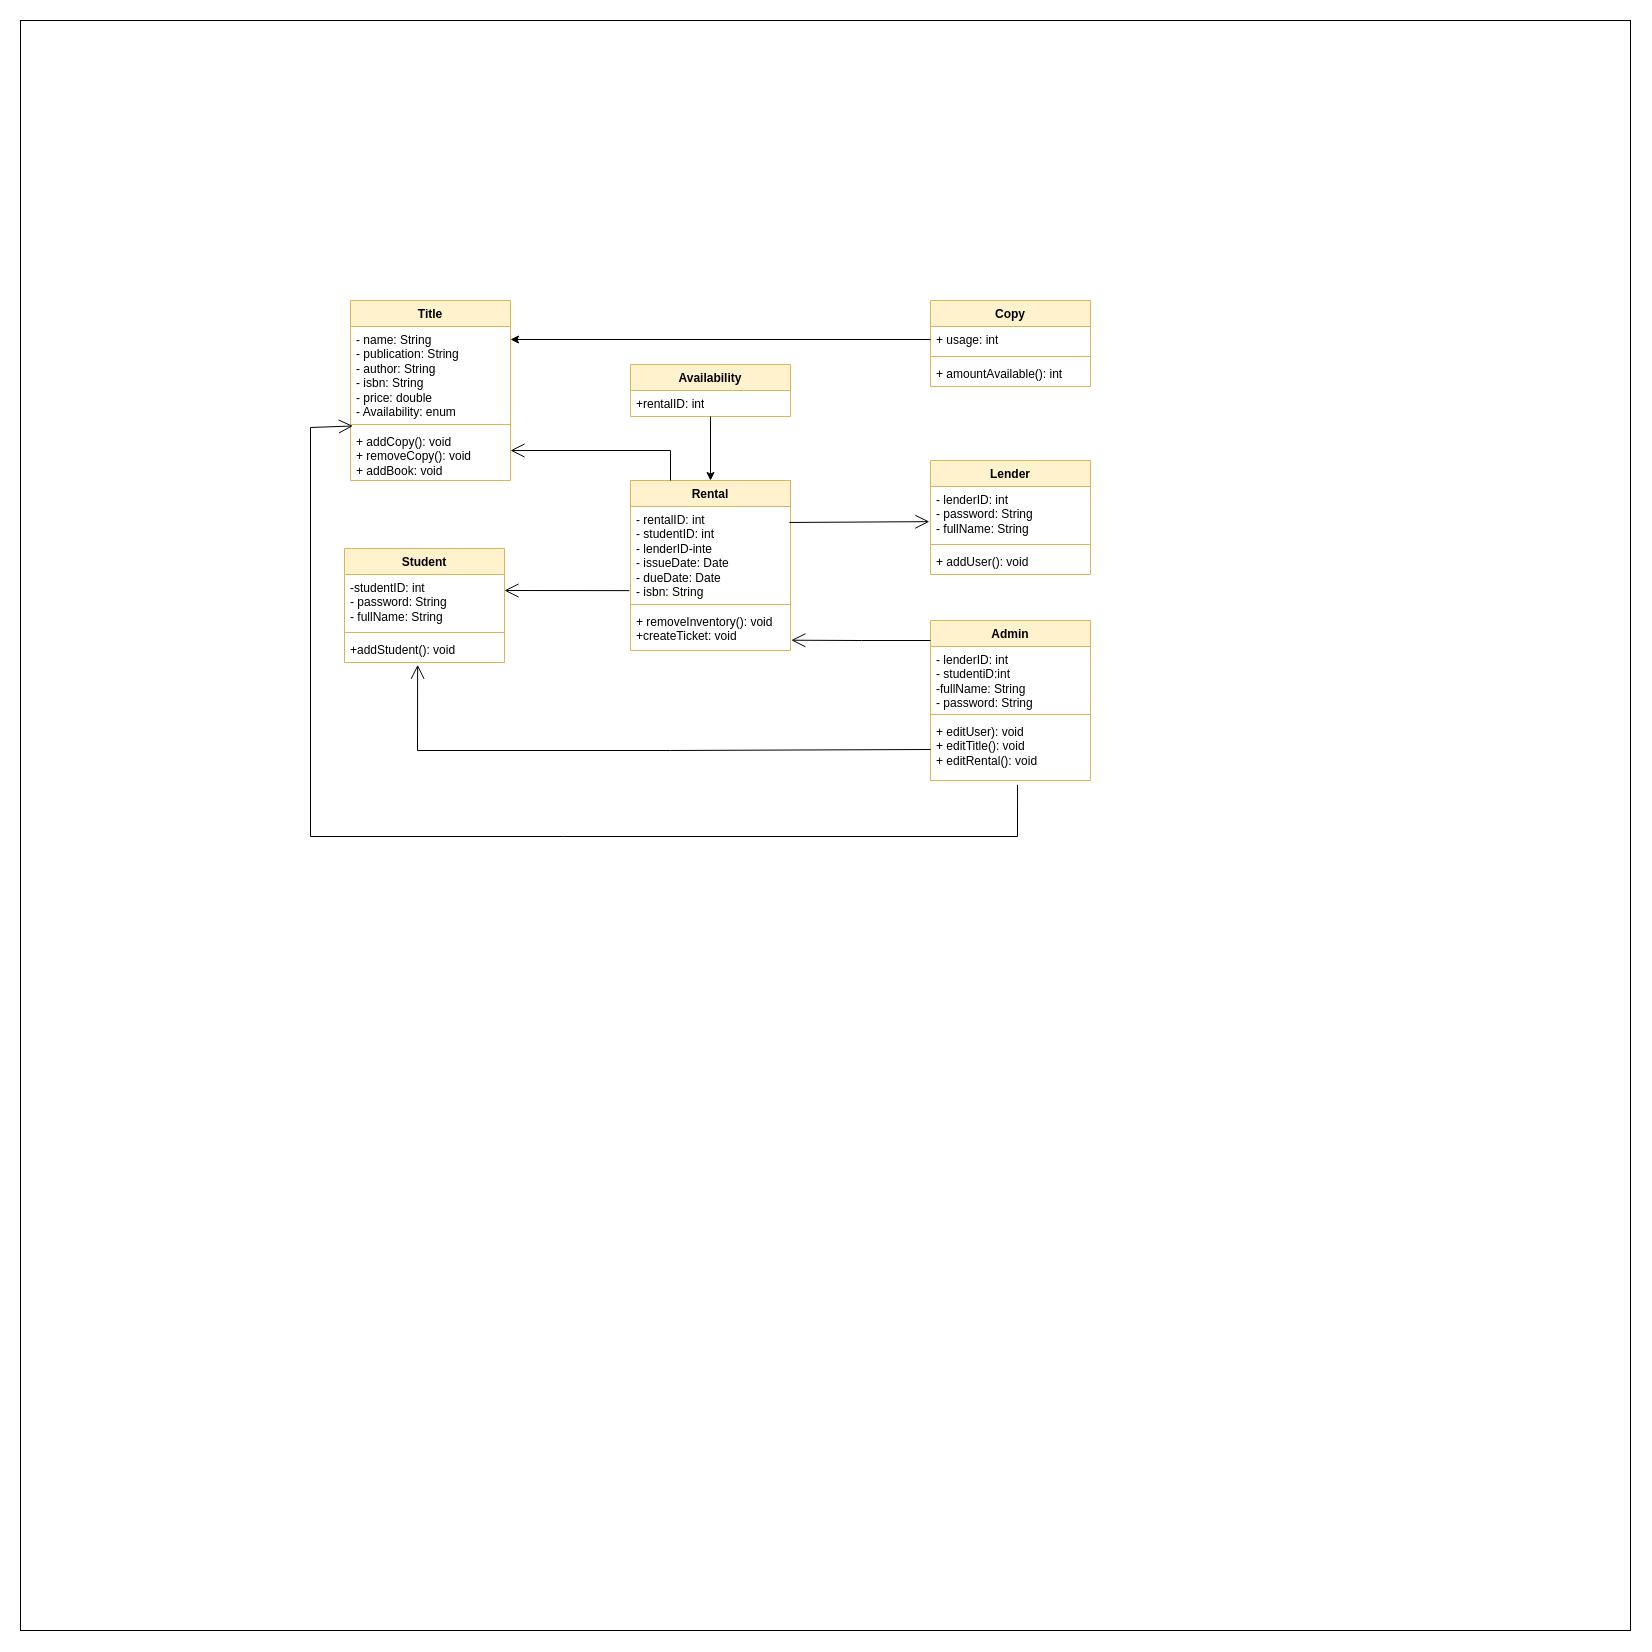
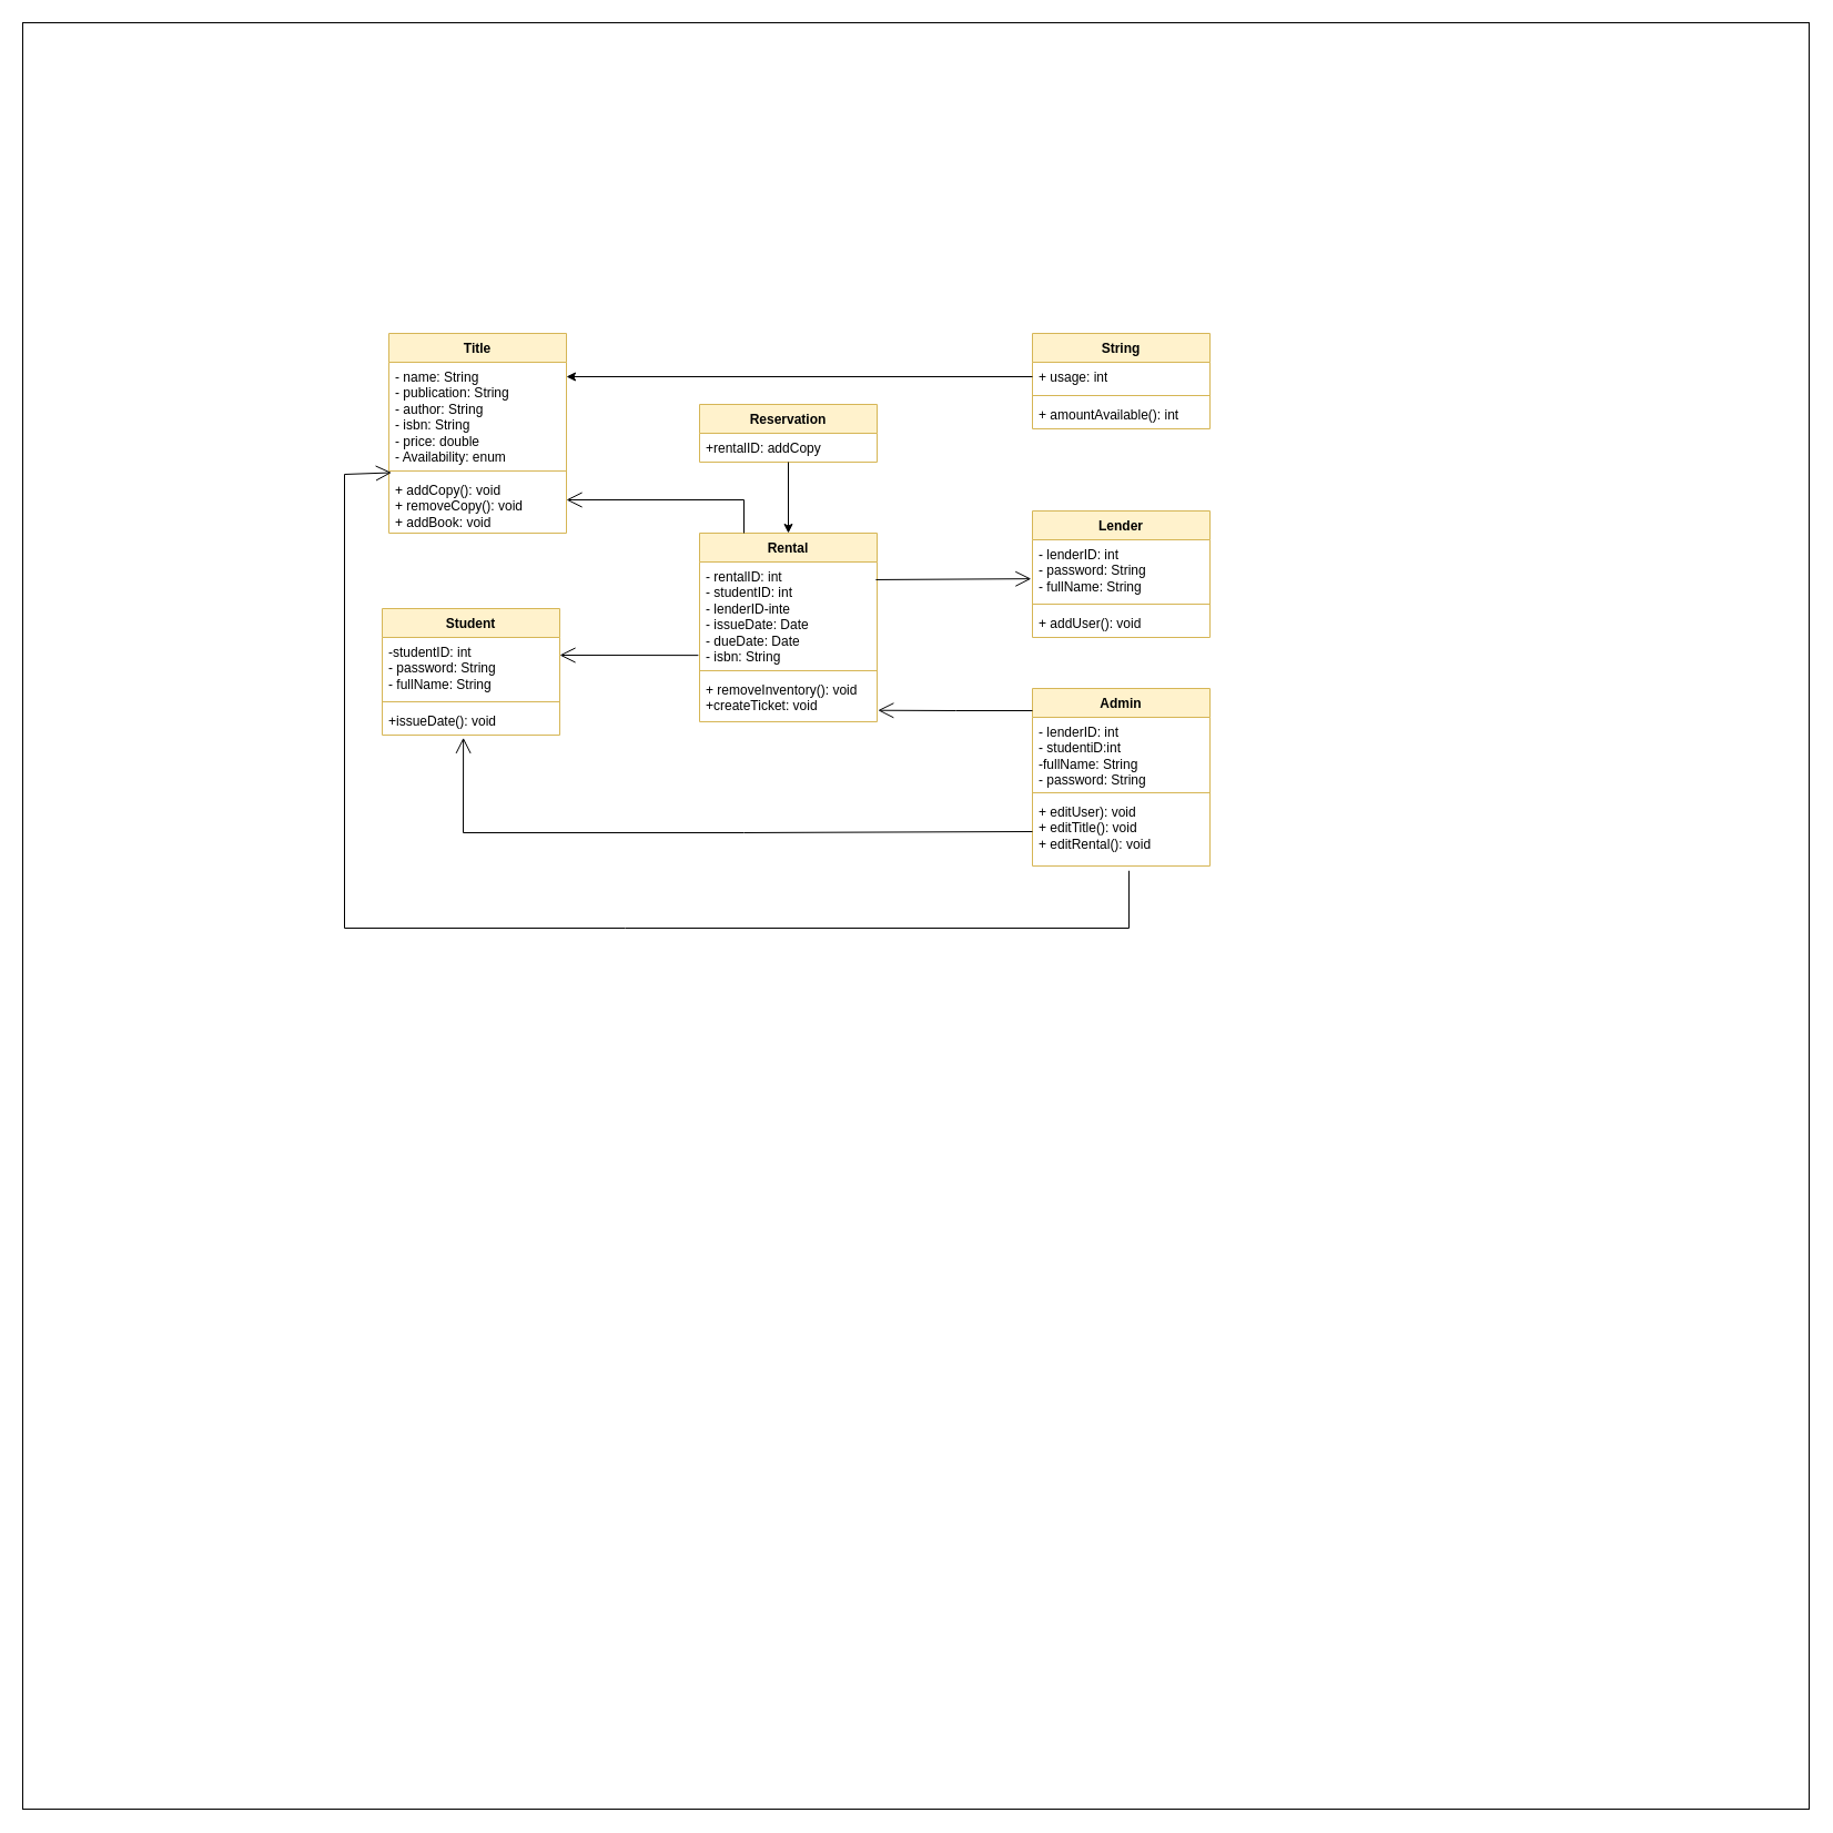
  <mxCell id="0" />
  <mxCell id="1" parent="0" />
  <mxCell id="2" value="" style="whiteSpace=wrap;html=1;aspect=fixed;gradientColor=none;" vertex="1" parent="1"><mxGeometry x="20" width="1610" height="1610" as="geometry" y="20" /></mxCell>
  <mxCell id="3" value="Lender" style="swimlane;fontStyle=1;align=center;verticalAlign=top;childLayout=stackLayout;horizontal=1;startSize=26;horizontalStack=0;resizeParent=1;resizeParentMax=0;resizeLast=0;collapsible=1;marginBottom=0;whiteSpace=wrap;html=1;fillColor=#fff2cc;strokeColor=#d6b656;" vertex="1" parent="1"><mxGeometry x="930" y="460" width="160" height="114" as="geometry" /></mxCell>
  <mxCell id="4" value="&lt;div&gt;- lenderID: int&lt;/div&gt;&lt;div&gt;- password: String&lt;/div&gt;&lt;div&gt;- fullName: String&lt;/div&gt;" style="text;strokeColor=none;fillColor=none;align=left;verticalAlign=top;spacingLeft=4;spacingRight=4;overflow=hidden;rotatable=0;points=[[0,0.5],[1,0.5]];portConstraint=eastwest;whiteSpace=wrap;html=1;" vertex="1" parent="3"><mxGeometry y="26" width="160" height="54" as="geometry" /></mxCell>
  <mxCell id="5" value="" style="line;strokeWidth=1;fillColor=none;align=left;verticalAlign=middle;spacingTop=-1;spacingLeft=3;spacingRight=3;rotatable=0;labelPosition=right;points=[];portConstraint=eastwest;strokeColor=inherit;" vertex="1" parent="3"><mxGeometry y="80" width="160" height="8" as="geometry" /></mxCell>
  <mxCell id="6" value="+ addUser(): void" style="text;strokeColor=none;fillColor=none;align=left;verticalAlign=top;spacingLeft=4;spacingRight=4;overflow=hidden;rotatable=0;points=[[0,0.5],[1,0.5]];portConstraint=eastwest;whiteSpace=wrap;html=1;" vertex="1" parent="3"><mxGeometry y="88" width="160" height="26" as="geometry" /></mxCell>
  <mxCell id="7" value="Student" style="swimlane;fontStyle=1;align=center;verticalAlign=top;childLayout=stackLayout;horizontal=1;startSize=26;horizontalStack=0;resizeParent=1;resizeParentMax=0;resizeLast=0;collapsible=1;marginBottom=0;whiteSpace=wrap;html=1;fillColor=#fff2cc;strokeColor=#d6b656;" vertex="1" parent="1"><mxGeometry x="344" y="548" width="160" height="114" as="geometry" /></mxCell>
  <mxCell id="8" value="&lt;div&gt;-studentID: int&lt;/div&gt;&lt;div&gt;- password: String&lt;/div&gt;&lt;div&gt;- fullName: String&lt;/div&gt;" style="text;strokeColor=none;fillColor=none;align=left;verticalAlign=top;spacingLeft=4;spacingRight=4;overflow=hidden;rotatable=0;points=[[0,0.5],[1,0.5]];portConstraint=eastwest;whiteSpace=wrap;html=1;" vertex="1" parent="7"><mxGeometry y="26" width="160" height="54" as="geometry" /></mxCell>
  <mxCell id="9" value="" style="line;strokeWidth=1;fillColor=none;align=left;verticalAlign=middle;spacingTop=-1;spacingLeft=3;spacingRight=3;rotatable=0;labelPosition=right;points=[];portConstraint=eastwest;strokeColor=inherit;" vertex="1" parent="7"><mxGeometry y="80" width="160" height="8" as="geometry" /></mxCell>
- <mxCell id="10" value="+addStudent(): void" style="text;strokeColor=none;fillColor=none;align=left;verticalAlign=top;spacingLeft=4;spacingRight=4;overflow=hidden;rotatable=0;points=[[0,0.5],[1,0.5]];portConstraint=eastwest;whiteSpace=wrap;html=1;" vertex="1" parent="7"><mxGeometry y="88" width="160" height="26" as="geometry" /></mxCell>
+ <mxCell id="10" value="+issueDate(): void" style="text;strokeColor=none;fillColor=none;align=left;verticalAlign=top;spacingLeft=4;spacingRight=4;overflow=hidden;rotatable=0;points=[[0,0.5],[1,0.5]];portConstraint=eastwest;whiteSpace=wrap;html=1;" vertex="1" parent="7"><mxGeometry y="88" width="160" height="26" as="geometry" /></mxCell>
  <mxCell id="11" value="Rental" style="swimlane;fontStyle=1;align=center;verticalAlign=top;childLayout=stackLayout;horizontal=1;startSize=26;horizontalStack=0;resizeParent=1;resizeParentMax=0;resizeLast=0;collapsible=1;marginBottom=0;whiteSpace=wrap;html=1;fillColor=#fff2cc;strokeColor=#d6b656;" vertex="1" parent="1"><mxGeometry x="630" y="480" width="160" height="170" as="geometry" /></mxCell>
  <mxCell id="12" value="&lt;div&gt;- rentalID: int&lt;/div&gt;&lt;div&gt;- studentID: int&lt;/div&gt;&lt;div&gt;- lenderID-inte&lt;/div&gt;&lt;div&gt;- issueDate: Date&lt;/div&gt;&lt;div&gt;- dueDate: Date&lt;/div&gt;&lt;div&gt;- isbn: String&lt;/div&gt;" style="text;strokeColor=none;fillColor=none;align=left;verticalAlign=top;spacingLeft=4;spacingRight=4;overflow=hidden;rotatable=0;points=[[0,0.5],[1,0.5]];portConstraint=eastwest;whiteSpace=wrap;html=1;" vertex="1" parent="11"><mxGeometry y="26" width="160" height="94" as="geometry" /></mxCell>
  <mxCell id="13" value="" style="line;strokeWidth=1;fillColor=none;align=left;verticalAlign=middle;spacingTop=-1;spacingLeft=3;spacingRight=3;rotatable=0;labelPosition=right;points=[];portConstraint=eastwest;strokeColor=inherit;" vertex="1" parent="11"><mxGeometry y="120" width="160" height="8" as="geometry" /></mxCell>
  <mxCell id="14" value="+ removeInventory(): void +createTicket: void" style="text;strokeColor=none;fillColor=none;align=left;verticalAlign=top;spacingLeft=4;spacingRight=4;overflow=hidden;rotatable=0;points=[[0,0.5],[1,0.5]];portConstraint=eastwest;whiteSpace=wrap;html=1;" vertex="1" parent="11"><mxGeometry y="128" width="160" height="42" as="geometry" /></mxCell>
  <mxCell id="15" value="Admin" style="swimlane;fontStyle=1;align=center;verticalAlign=top;childLayout=stackLayout;horizontal=1;startSize=26;horizontalStack=0;resizeParent=1;resizeParentMax=0;resizeLast=0;collapsible=1;marginBottom=0;whiteSpace=wrap;html=1;fillColor=#fff2cc;strokeColor=#d6b656;" vertex="1" parent="1"><mxGeometry x="930" y="620" width="160" height="160" as="geometry" /></mxCell>
  <mxCell id="16" value="&lt;div&gt;- lenderID: int&lt;/div&gt;&lt;div&gt;- studentiD:int&lt;/div&gt;&lt;div&gt;-fullName: String&lt;/div&gt;&lt;div&gt;- password: String&lt;/div&gt;" style="text;strokeColor=none;fillColor=none;align=left;verticalAlign=top;spacingLeft=4;spacingRight=4;overflow=hidden;rotatable=0;points=[[0,0.5],[1,0.5]];portConstraint=eastwest;whiteSpace=wrap;html=1;" vertex="1" parent="15"><mxGeometry y="26" width="160" height="64" as="geometry" /></mxCell>
  <mxCell id="17" value="" style="line;strokeWidth=1;fillColor=none;align=left;verticalAlign=middle;spacingTop=-1;spacingLeft=3;spacingRight=3;rotatable=0;labelPosition=right;points=[];portConstraint=eastwest;strokeColor=inherit;" vertex="1" parent="15"><mxGeometry y="90" width="160" height="8" as="geometry" /></mxCell>
  <mxCell id="18" value="+ editUser): void &lt;br&gt;+ editTitle(): void&amp;nbsp; &amp;nbsp; &amp;nbsp;&lt;br&gt;+ editRental(): void" style="text;strokeColor=none;fillColor=none;align=left;verticalAlign=top;spacingLeft=4;spacingRight=4;overflow=hidden;rotatable=0;points=[[0,0.5],[1,0.5]];portConstraint=eastwest;whiteSpace=wrap;html=1;" vertex="1" parent="15"><mxGeometry y="98" width="160" height="62" as="geometry" /></mxCell>
- <mxCell id="19" value="Copy" style="swimlane;fontStyle=1;align=center;verticalAlign=top;childLayout=stackLayout;horizontal=1;startSize=26;horizontalStack=0;resizeParent=1;resizeParentMax=0;resizeLast=0;collapsible=1;marginBottom=0;whiteSpace=wrap;html=1;fillColor=#fff2cc;strokeColor=#d6b656;" vertex="1" parent="1"><mxGeometry x="930" y="300" width="160" height="86" as="geometry" /></mxCell>
+ <mxCell id="19" value="String" style="swimlane;fontStyle=1;align=center;verticalAlign=top;childLayout=stackLayout;horizontal=1;startSize=26;horizontalStack=0;resizeParent=1;resizeParentMax=0;resizeLast=0;collapsible=1;marginBottom=0;whiteSpace=wrap;html=1;fillColor=#fff2cc;strokeColor=#d6b656;" vertex="1" parent="1"><mxGeometry x="930" y="300" width="160" height="86" as="geometry" /></mxCell>
  <mxCell id="20" value="+ usage: int" style="text;strokeColor=none;fillColor=none;align=left;verticalAlign=top;spacingLeft=4;spacingRight=4;overflow=hidden;rotatable=0;points=[[0,0.5],[1,0.5]];portConstraint=eastwest;whiteSpace=wrap;html=1;" vertex="1" parent="19"><mxGeometry y="26" width="160" height="26" as="geometry" /></mxCell>
  <mxCell id="21" value="" style="line;strokeWidth=1;fillColor=none;align=left;verticalAlign=middle;spacingTop=-1;spacingLeft=3;spacingRight=3;rotatable=0;labelPosition=right;points=[];portConstraint=eastwest;strokeColor=inherit;" vertex="1" parent="19"><mxGeometry y="52" width="160" height="8" as="geometry" /></mxCell>
  <mxCell id="22" value="+ amountAvailable(): int" style="text;strokeColor=none;fillColor=none;align=left;verticalAlign=top;spacingLeft=4;spacingRight=4;overflow=hidden;rotatable=0;points=[[0,0.5],[1,0.5]];portConstraint=eastwest;whiteSpace=wrap;html=1;" vertex="1" parent="19"><mxGeometry y="60" width="160" height="26" as="geometry" /></mxCell>
- <mxCell id="23" value="Availability" style="swimlane;fontStyle=1;align=center;verticalAlign=top;childLayout=stackLayout;horizontal=1;startSize=26;horizontalStack=0;resizeParent=1;resizeParentMax=0;resizeLast=0;collapsible=1;marginBottom=0;whiteSpace=wrap;html=1;fillColor=#fff2cc;strokeColor=#d6b656;" vertex="1" parent="1"><mxGeometry x="630" y="364" width="160" height="52" as="geometry" /></mxCell>
- <mxCell id="24" value="+rentalID: int" style="text;strokeColor=none;fillColor=none;align=left;verticalAlign=top;spacingLeft=4;spacingRight=4;overflow=hidden;rotatable=0;points=[[0,0.5],[1,0.5]];portConstraint=eastwest;whiteSpace=wrap;html=1;" vertex="1" parent="23"><mxGeometry y="26" width="160" height="26" as="geometry" /></mxCell>
+ <mxCell id="23" value="Reservation" style="swimlane;fontStyle=1;align=center;verticalAlign=top;childLayout=stackLayout;horizontal=1;startSize=26;horizontalStack=0;resizeParent=1;resizeParentMax=0;resizeLast=0;collapsible=1;marginBottom=0;whiteSpace=wrap;html=1;fillColor=#fff2cc;strokeColor=#d6b656;" vertex="1" parent="1"><mxGeometry x="630" y="364" width="160" height="52" as="geometry" /></mxCell>
+ <mxCell id="24" value="+rentalID: addCopy" style="text;strokeColor=none;fillColor=none;align=left;verticalAlign=top;spacingLeft=4;spacingRight=4;overflow=hidden;rotatable=0;points=[[0,0.5],[1,0.5]];portConstraint=eastwest;whiteSpace=wrap;html=1;" vertex="1" parent="23"><mxGeometry y="26" width="160" height="26" as="geometry" /></mxCell>
  <mxCell id="25" value="Title" style="swimlane;fontStyle=1;align=center;verticalAlign=top;childLayout=stackLayout;horizontal=1;startSize=26;horizontalStack=0;resizeParent=1;resizeParentMax=0;resizeLast=0;collapsible=1;marginBottom=0;whiteSpace=wrap;html=1;fillColor=#fff2cc;strokeColor=#d6b656;" vertex="1" parent="1"><mxGeometry x="350" y="300" width="160" height="180" as="geometry" /></mxCell>
  <mxCell id="26" value="&lt;div&gt;- name: String&lt;/div&gt;&lt;div&gt;- publication: String&lt;/div&gt;&lt;div&gt;- author: String&lt;/div&gt;&lt;div&gt;- isbn: String&amp;nbsp;&lt;/div&gt;&lt;div&gt;- price: double&lt;/div&gt;&lt;div&gt;- Availability: enum&lt;/div&gt;" style="text;strokeColor=none;fillColor=none;align=left;verticalAlign=top;spacingLeft=4;spacingRight=4;overflow=hidden;rotatable=0;points=[[0,0.5],[1,0.5]];portConstraint=eastwest;whiteSpace=wrap;html=1;" vertex="1" parent="25"><mxGeometry y="26" width="160" height="94" as="geometry" /></mxCell>
  <mxCell id="27" value="" style="line;strokeWidth=1;fillColor=none;align=left;verticalAlign=middle;spacingTop=-1;spacingLeft=3;spacingRight=3;rotatable=0;labelPosition=right;points=[];portConstraint=eastwest;strokeColor=inherit;" vertex="1" parent="25"><mxGeometry y="120" width="160" height="8" as="geometry" /></mxCell>
  <mxCell id="28" value="+ addCopy(): void&amp;nbsp;&lt;br&gt;+ removeCopy(): void &lt;br&gt;+ addBook: void" style="text;strokeColor=none;fillColor=none;align=left;verticalAlign=top;spacingLeft=4;spacingRight=4;overflow=hidden;rotatable=0;points=[[0,0.5],[1,0.5]];portConstraint=eastwest;whiteSpace=wrap;html=1;" vertex="1" parent="25"><mxGeometry y="128" width="160" height="52" as="geometry" /></mxCell>
  <mxCell id="29" value="" style="endArrow=classic;html=1;rounded=0;exitX=0;exitY=0.5;exitDx=0;exitDy=0;" edge="1" parent="1" source="20"><mxGeometry width="50" height="50" relative="1" as="geometry"><mxPoint x="640" y="640" as="sourcePoint" /><mxPoint x="510" y="339" as="targetPoint" /></mxGeometry></mxCell>
  <mxCell id="30" value="" style="endArrow=classic;html=1;rounded=0;exitX=0.5;exitY=1;exitDx=0;exitDy=0;" edge="1" parent="1" source="23"><mxGeometry width="50" height="50" relative="1" as="geometry"><mxPoint x="710" y="420" as="sourcePoint" /><mxPoint x="710" y="480" as="targetPoint" /></mxGeometry></mxCell>
  <mxCell id="31" value="" style="endArrow=open;endFill=1;endSize=12;html=1;rounded=0;exitX=0.25;exitY=0;exitDx=0;exitDy=0;" edge="1" parent="1" source="11"><mxGeometry width="160" relative="1" as="geometry"><mxPoint x="550" y="430" as="sourcePoint" /><mxPoint x="510" y="450" as="targetPoint" /><Array as="points"><mxPoint x="670" y="450" /></Array></mxGeometry></mxCell>
  <mxCell id="32" value="" style="endArrow=open;endFill=1;endSize=12;html=1;rounded=0;exitX=0;exitY=0.5;exitDx=0;exitDy=0;entryX=0.457;entryY=1.088;entryDx=0;entryDy=0;entryPerimeter=0;" edge="1" parent="1" source="18" target="10"><mxGeometry width="160" relative="1" as="geometry"><mxPoint x="670" y="770" as="sourcePoint" /><mxPoint x="510" y="740" as="targetPoint" /><Array as="points"><mxPoint x="670" y="750" /><mxPoint x="417" y="750" /></Array></mxGeometry></mxCell>
  <mxCell id="33" value="" style="endArrow=open;endFill=1;endSize=12;html=1;rounded=0;exitX=0.544;exitY=1.069;exitDx=0;exitDy=0;entryX=0.015;entryY=0.684;entryDx=0;entryDy=0;entryPerimeter=0;exitPerimeter=0;" edge="1" parent="1" source="18" target="27"><mxGeometry width="160" relative="1" as="geometry"><mxPoint x="823" y="835" as="sourcePoint" /><mxPoint x="310" y="750" as="targetPoint" /><Array as="points"><mxPoint x="1017" y="836" /><mxPoint x="563" y="836" /><mxPoint x="310" y="836" /><mxPoint x="310" y="427" /></Array></mxGeometry></mxCell>
  <mxCell id="34" value="" style="endArrow=open;endFill=1;endSize=12;html=1;rounded=0;exitX=-0.007;exitY=0.895;exitDx=0;exitDy=0;exitPerimeter=0;" edge="1" parent="1" source="12"><mxGeometry width="160" relative="1" as="geometry"><mxPoint x="664" y="620" as="sourcePoint" /><mxPoint x="504" y="590" as="targetPoint" /><Array as="points" /></mxGeometry></mxCell>
  <mxCell id="35" value="" style="endArrow=open;endFill=1;endSize=12;html=1;rounded=0;exitX=-0.007;exitY=0.895;exitDx=0;exitDy=0;exitPerimeter=0;entryX=1.005;entryY=0.755;entryDx=0;entryDy=0;entryPerimeter=0;" edge="1" parent="1" target="14"><mxGeometry width="160" relative="1" as="geometry"><mxPoint x="930" y="640" as="sourcePoint" /><mxPoint x="805" y="640" as="targetPoint" /><Array as="points"><mxPoint x="861" y="640" /></Array></mxGeometry></mxCell>
  <mxCell id="36" value="" style="endArrow=open;endFill=1;endSize=12;html=1;rounded=0;exitX=0.993;exitY=0.17;exitDx=0;exitDy=0;exitPerimeter=0;entryX=-0.007;entryY=0.651;entryDx=0;entryDy=0;entryPerimeter=0;" edge="1" parent="1" source="12" target="4"><mxGeometry width="160" relative="1" as="geometry"><mxPoint x="940" y="650" as="sourcePoint" /><mxPoint x="801" y="650" as="targetPoint" /><Array as="points" /></mxGeometry></mxCell>
